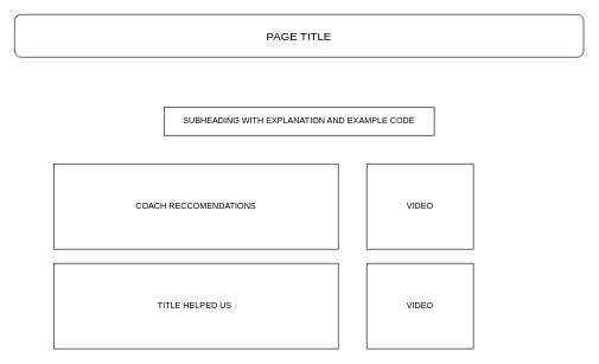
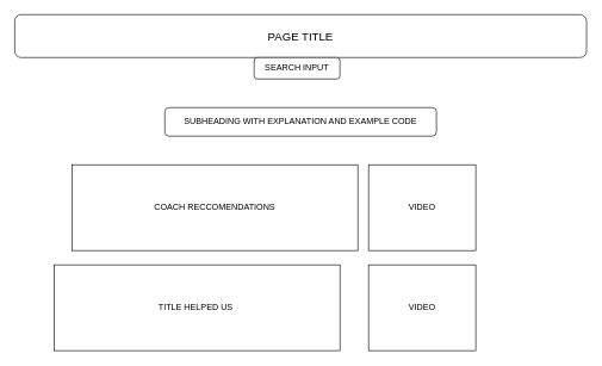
  <mxCell id="0" />
  <mxCell id="1" parent="0" />
  <mxCell id="2" value="&lt;font size=&quot;3&quot;&gt;PAGE TITLE&lt;/font&gt;" style="rounded=1;whiteSpace=wrap;html=1;" vertex="1" parent="1"><mxGeometry x="20" y="20" width="800" height="60" as="geometry" /></mxCell>
- <mxCell id="4" value="COACH RECCOMENDATIONS" style="rounded=0;whiteSpace=wrap;html=1;" vertex="1" parent="1"><mxGeometry x="75" y="230" width="400" height="120" as="geometry" /></mxCell>
+ <mxCell id="3" value="SEARCH INPUT" style="rounded=1;whiteSpace=wrap;html=1;" vertex="1" parent="1"><mxGeometry x="355" y="80" width="120" height="30" as="geometry" /></mxCell>
+ <mxCell id="4" value="COACH RECCOMENDATIONS" style="rounded=0;whiteSpace=wrap;html=1;" vertex="1" parent="1"><mxGeometry x="100" y="230" width="400" height="120" as="geometry" /></mxCell>
  <mxCell id="5" value="TITLE HELPED US&amp;nbsp;" style="rounded=0;whiteSpace=wrap;html=1;" vertex="1" parent="1"><mxGeometry x="75" y="370" width="400" height="120" as="geometry" /></mxCell>
  <mxCell id="6" value="VIDEO" style="rounded=0;whiteSpace=wrap;html=1;" vertex="1" parent="1"><mxGeometry x="515" y="230" width="150" height="120" as="geometry" /></mxCell>
- <mxCell id="7" value="SUBHEADING WITH EXPLANATION AND EXAMPLE CODE" style="rounded=0;whiteSpace=wrap;html=1;" vertex="1" parent="1"><mxGeometry x="230" y="150" width="380" height="40" as="geometry" /></mxCell>
+ <mxCell id="7" value="SUBHEADING WITH EXPLANATION AND EXAMPLE CODE" style="whiteSpace=wrap;html=1;rounded=1;" vertex="1" parent="1"><mxGeometry x="230" y="150" width="380" height="40" as="geometry" /></mxCell>
  <mxCell id="8" value="VIDEO" style="rounded=0;whiteSpace=wrap;html=1;" vertex="1" parent="1"><mxGeometry x="515" y="370" width="150" height="120" as="geometry" /></mxCell>
